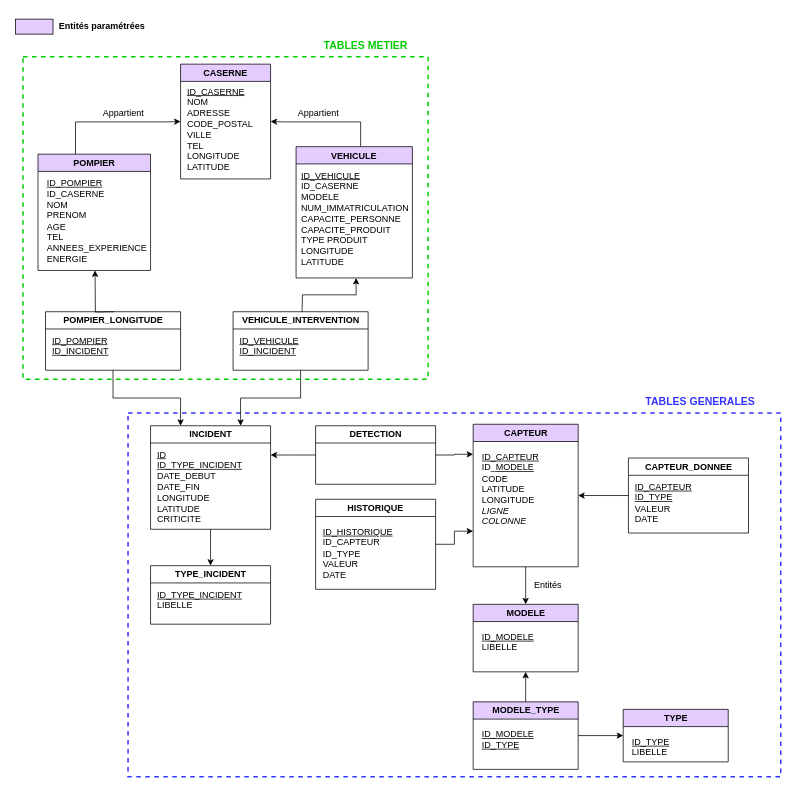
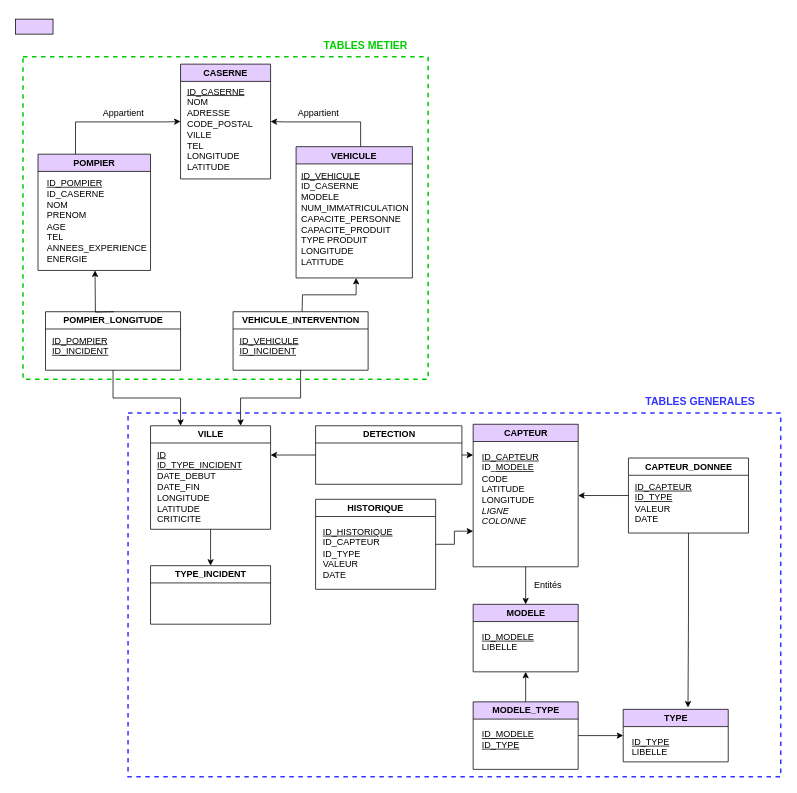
  <mxCell id="0" />
  <mxCell id="1" parent="0" />
  <mxCell id="2" value="" style="rounded=0;whiteSpace=wrap;html=1;fillColor=none;strokeColor=#3333FF;strokeWidth=2;dashed=1;" vertex="1" parent="1"><mxGeometry x="170" y="550" width="870" height="485" as="geometry" /></mxCell>
  <mxCell id="3" value="CASERNE" style="swimlane;fillColor=#E5CCFF;" parent="1" vertex="1"><mxGeometry x="240" y="85" width="120" height="153" as="geometry" /></mxCell>
  <mxCell id="4" value="&lt;u&gt;ID_CASERNE&lt;/u&gt;&lt;div align=&quot;left&quot;&gt;NOM&lt;/div&gt;&lt;div align=&quot;left&quot;&gt;ADRESSE&lt;/div&gt;&lt;div align=&quot;left&quot;&gt;CODE_POSTAL&lt;br&gt;&lt;/div&gt;&lt;div align=&quot;left&quot;&gt;VILLE&lt;br&gt;&lt;/div&gt;&lt;div align=&quot;left&quot;&gt;TEL&lt;/div&gt;&lt;div align=&quot;left&quot;&gt;LONGITUDE&lt;/div&gt;&lt;div align=&quot;left&quot;&gt;LATITUDE&lt;br&gt;&lt;/div&gt;&lt;div align=&quot;left&quot;&gt;&lt;u&gt;&lt;br&gt;&lt;/u&gt;&lt;/div&gt;" style="text;html=1;align=left;verticalAlign=top;resizable=0;points=[];autosize=1;strokeColor=none;fillColor=none;" parent="3" vertex="1"><mxGeometry x="7" y="23" width="100" height="130" as="geometry" /></mxCell>
  <mxCell id="5" style="edgeStyle=orthogonalEdgeStyle;rounded=0;orthogonalLoop=1;jettySize=auto;html=1;entryX=1;entryY=0.5;entryDx=0;entryDy=0;" parent="1" source="6" target="3" edge="1"><mxGeometry relative="1" as="geometry"><Array as="points"><mxPoint x="480" y="162" /><mxPoint x="380" y="162" /></Array></mxGeometry></mxCell>
  <mxCell id="6" value="VEHICULE" style="swimlane;startSize=23;fillColor=#E5CCFF;" parent="1" vertex="1"><mxGeometry x="394" y="195" width="155" height="175" as="geometry" /></mxCell>
  <mxCell id="7" value="&lt;div align=&quot;left&quot;&gt;&lt;u&gt;ID_VEHICULE&lt;/u&gt;&lt;/div&gt;&lt;div align=&quot;left&quot;&gt;ID_CASERNE&lt;u&gt;&lt;br&gt;&lt;/u&gt;&lt;/div&gt;&lt;div align=&quot;left&quot;&gt;MODELE&lt;/div&gt;&lt;div align=&quot;left&quot;&gt;NUM_IMMATRICULATION&lt;/div&gt;&lt;div align=&quot;left&quot;&gt;CAPACITE_PERSONNE&lt;/div&gt;&lt;div align=&quot;left&quot;&gt;CAPACITE_PRODUIT&lt;br&gt;&lt;/div&gt;&lt;div align=&quot;left&quot;&gt;TYPE PRODUIT&lt;/div&gt;&lt;div align=&quot;left&quot;&gt;LONGITUDE&lt;/div&gt;&lt;div align=&quot;left&quot;&gt;LATITUDE&lt;br&gt;&lt;/div&gt;&lt;div align=&quot;left&quot;&gt;&lt;br&gt;&lt;/div&gt;" style="text;html=1;align=left;verticalAlign=top;resizable=0;points=[];autosize=1;strokeColor=none;fillColor=none;" parent="6" vertex="1"><mxGeometry x="5" y="25" width="150" height="150" as="geometry" /></mxCell>
  <mxCell id="8" style="edgeStyle=orthogonalEdgeStyle;rounded=0;orthogonalLoop=1;jettySize=auto;html=1;entryX=0;entryY=0.5;entryDx=0;entryDy=0;" parent="1" source="9" target="3" edge="1"><mxGeometry relative="1" as="geometry"><Array as="points"><mxPoint x="100" y="162" /><mxPoint x="220" y="162" /></Array></mxGeometry></mxCell>
  <mxCell id="9" value="POMPIER" style="swimlane;fillColor=#E5CCFF;" parent="1" vertex="1"><mxGeometry x="50" y="205" width="150" height="155" as="geometry" /></mxCell>
  <mxCell id="10" value="&lt;div align=&quot;left&quot;&gt;&lt;u&gt;ID_POMPIER&lt;/u&gt;&lt;/div&gt;&lt;div align=&quot;left&quot;&gt;ID_CASERNE&lt;u&gt;&lt;br&gt;&lt;/u&gt;&lt;/div&gt;&lt;div align=&quot;left&quot;&gt;NOM&lt;/div&gt;&lt;div align=&quot;left&quot;&gt;PRENOM&lt;/div&gt;&lt;div align=&quot;left&quot;&gt;AGE&lt;br&gt;&lt;/div&gt;&lt;div&gt;TEL&lt;/div&gt;&lt;div&gt;ANNEES_EXPERIENCE&lt;br&gt;&lt;/div&gt;&lt;div&gt;ENERGIE&lt;br&gt;&lt;/div&gt;" style="text;html=1;align=left;verticalAlign=top;resizable=0;points=[];autosize=1;strokeColor=none;fillColor=none;" parent="9" vertex="1"><mxGeometry x="10" y="25" width="140" height="120" as="geometry" /></mxCell>
  <mxCell id="11" style="edgeStyle=orthogonalEdgeStyle;rounded=0;orthogonalLoop=1;jettySize=auto;html=1;exitX=0.5;exitY=0;exitDx=0;exitDy=0;entryX=0.5;entryY=1;entryDx=0;entryDy=0;" parent="1" edge="1"><mxGeometry relative="1" as="geometry"><mxPoint x="151" y="415" as="sourcePoint" /><mxPoint x="126" y="360" as="targetPoint" /></mxGeometry></mxCell>
  <mxCell id="12" style="edgeStyle=orthogonalEdgeStyle;rounded=0;orthogonalLoop=1;jettySize=auto;html=1;" parent="1" target="7" edge="1"><mxGeometry relative="1" as="geometry"><mxPoint x="402" y="415" as="sourcePoint" /><mxPoint x="447" y="365" as="targetPoint" /></mxGeometry></mxCell>
  <mxCell id="13" style="edgeStyle=orthogonalEdgeStyle;rounded=0;orthogonalLoop=1;jettySize=auto;html=1;exitX=0.5;exitY=1;exitDx=0;exitDy=0;entryX=0.75;entryY=0;entryDx=0;entryDy=0;" parent="1" source="14" target="30" edge="1"><mxGeometry relative="1" as="geometry" /></mxCell>
  <mxCell id="14" value="VEHICULE_INTERVENTION" style="swimlane;fontFamily=Helvetica;fontSize=12;fontColor=default;fillColor=none;gradientColor=none;html=1;startSize=23;" parent="1" vertex="1"><mxGeometry x="310" y="415" width="180" height="78" as="geometry" /></mxCell>
  <mxCell id="15" value="&lt;div align=&quot;left&quot;&gt;&lt;u&gt;ID_VEHICULE&lt;/u&gt;&lt;/div&gt;&lt;div align=&quot;left&quot;&gt;&lt;u&gt;ID_INCIDENT&lt;br&gt;&lt;/u&gt;&lt;/div&gt;" style="text;html=1;align=left;verticalAlign=top;resizable=0;points=[];autosize=1;strokeColor=none;fillColor=none;" parent="14" vertex="1"><mxGeometry x="7" y="25" width="90" height="30" as="geometry" /></mxCell>
  <mxCell id="16" style="edgeStyle=orthogonalEdgeStyle;rounded=0;orthogonalLoop=1;jettySize=auto;html=1;entryX=0.5;entryY=0;entryDx=0;entryDy=0;" edge="1" parent="1" source="17" target="39"><mxGeometry relative="1" as="geometry" /></mxCell>
  <mxCell id="17" value="CAPTEUR" style="swimlane;fontFamily=Helvetica;fontSize=12;fontColor=default;fillColor=#E5CCFF;gradientColor=none;html=1;" parent="1" vertex="1"><mxGeometry x="630" y="565" width="140" height="190" as="geometry" /></mxCell>
  <mxCell id="18" value="&lt;div align=&quot;left&quot;&gt;&lt;u&gt;ID_CAPTEUR&lt;/u&gt;&lt;/div&gt;&lt;div align=&quot;left&quot;&gt;ID_&lt;u&gt;MODELE&lt;br&gt;&lt;/u&gt;&lt;/div&gt;&lt;div align=&quot;left&quot;&gt;CODE&lt;/div&gt;&lt;div&gt;LATITUDE&lt;/div&gt;&lt;div&gt;LONGITUDE&lt;/div&gt;&lt;div&gt;&lt;i&gt;LIGNE&lt;/i&gt;&lt;/div&gt;&lt;div&gt;&lt;i&gt;COLONNE&lt;/i&gt;&lt;/div&gt;&lt;div&gt;&lt;br&gt;&lt;/div&gt;&lt;div&gt;&lt;br&gt;&lt;/div&gt;" style="text;html=1;align=left;verticalAlign=top;resizable=0;points=[];autosize=1;strokeColor=none;fillColor=none;" parent="17" vertex="1"><mxGeometry x="10" y="30" width="90" height="130" as="geometry" /></mxCell>
  <mxCell id="19" style="edgeStyle=orthogonalEdgeStyle;rounded=0;orthogonalLoop=1;jettySize=auto;html=1;" edge="1" parent="1" source="21" target="39"><mxGeometry relative="1" as="geometry" /></mxCell>
  <mxCell id="20" style="edgeStyle=orthogonalEdgeStyle;rounded=0;orthogonalLoop=1;jettySize=auto;html=1;entryX=0;entryY=0.5;entryDx=0;entryDy=0;" edge="1" parent="1" source="21" target="41"><mxGeometry relative="1" as="geometry" /></mxCell>
  <mxCell id="21" value="MODELE_TYPE" style="swimlane;fontFamily=Helvetica;fontSize=12;fontColor=default;fillColor=#E5CCFF;gradientColor=none;html=1;" parent="1" vertex="1"><mxGeometry x="630" y="935" width="140" height="90" as="geometry" /></mxCell>
  <mxCell id="22" value="&lt;div align=&quot;left&quot;&gt;&lt;u&gt;ID_MODELE&lt;/u&gt;&lt;/div&gt;&lt;u&gt;ID_TYPE&lt;/u&gt;&lt;br&gt;&lt;div&gt;&lt;br&gt;&lt;/div&gt;&lt;div&gt;&lt;br&gt;&lt;/div&gt;" style="text;html=1;align=left;verticalAlign=top;resizable=0;points=[];autosize=1;strokeColor=none;fillColor=none;" parent="21" vertex="1"><mxGeometry x="10" y="30" width="80" height="60" as="geometry" /></mxCell>
  <mxCell id="23" style="edgeStyle=orthogonalEdgeStyle;rounded=0;orthogonalLoop=1;jettySize=auto;html=1;exitX=1;exitY=0.5;exitDx=0;exitDy=0;entryX=0;entryY=0.75;entryDx=0;entryDy=0;" edge="1" parent="1" source="24" target="17"><mxGeometry relative="1" as="geometry" /></mxCell>
  <mxCell id="24" value="HISTORIQUE" style="swimlane;startSize=23;" parent="1" vertex="1"><mxGeometry x="420" y="665" width="160" height="120" as="geometry" /></mxCell>
  <mxCell id="25" value="&lt;div align=&quot;left&quot;&gt;&lt;u&gt;ID_HISTORIQUE&lt;/u&gt;&lt;/div&gt;&lt;div align=&quot;left&quot;&gt;ID_CAPTEUR&lt;u&gt;&lt;br&gt;&lt;/u&gt;&lt;/div&gt;&lt;div&gt;ID_TYPE&lt;br&gt;&lt;div&gt;VALEUR&lt;/div&gt;&lt;div&gt;DATE&lt;/div&gt;&lt;/div&gt;" style="text;html=1;align=left;verticalAlign=top;resizable=0;points=[];autosize=1;strokeColor=none;fillColor=none;" parent="24" vertex="1"><mxGeometry x="8" y="30" width="100" height="80" as="geometry" /></mxCell>
  <mxCell id="26" value="" style="rounded=0;whiteSpace=wrap;html=1;fontFamily=Helvetica;fontSize=12;fontColor=default;fillColor=#E5CCFF;gradientColor=none;" parent="1" vertex="1"><mxGeometry x="20" y="25" width="50" height="20" as="geometry" /></mxCell>
- <mxCell id="27" value="Entités paramétrées" style="text;html=1;strokeColor=none;fillColor=none;align=left;verticalAlign=middle;whiteSpace=wrap;rounded=0;fontFamily=Helvetica;fontSize=12;fontColor=default;fontStyle=1" parent="1" vertex="1"><mxGeometry x="76" y="20" width="140" height="30" as="geometry" /></mxCell>
  <mxCell id="28" value="Appartient" style="text;html=1;strokeColor=none;fillColor=none;align=center;verticalAlign=middle;whiteSpace=wrap;rounded=0;" parent="1" vertex="1"><mxGeometry x="134" y="135" width="60" height="30" as="geometry" /></mxCell>
  <mxCell id="29" value="Appartient" style="text;html=1;strokeColor=none;fillColor=none;align=center;verticalAlign=middle;whiteSpace=wrap;rounded=0;" parent="1" vertex="1"><mxGeometry x="394" y="135" width="60" height="30" as="geometry" /></mxCell>
- <mxCell id="30" value="INCIDENT" style="swimlane;fontFamily=Helvetica;fontSize=12;fontColor=default;fillColor=none;gradientColor=none;html=1;" parent="1" vertex="1"><mxGeometry x="200" y="567" width="160" height="138" as="geometry" /></mxCell>
+ <mxCell id="30" value="VILLE" style="swimlane;fontFamily=Helvetica;fontSize=12;fontColor=default;fillColor=none;gradientColor=none;html=1;" parent="1" vertex="1"><mxGeometry x="200" y="567" width="160" height="138" as="geometry" /></mxCell>
  <mxCell id="31" value="&lt;div align=&quot;left&quot;&gt;&lt;u&gt;ID&lt;/u&gt;&lt;/div&gt;&lt;div align=&quot;left&quot;&gt;&lt;u&gt;ID_TYPE_INCIDENT&lt;/u&gt;&lt;br&gt;&lt;/div&gt;&lt;div&gt;DATE_DEBUT&lt;/div&gt;&lt;div&gt;DATE_FIN&lt;/div&gt;&lt;div&gt;LONGITUDE&lt;/div&gt;&lt;div&gt;LATITUDE&lt;br&gt;&lt;/div&gt;&lt;div&gt;CRITICITE&lt;br&gt;&lt;/div&gt;" style="text;html=1;align=left;verticalAlign=top;resizable=0;points=[];autosize=1;strokeColor=none;fillColor=none;" parent="30" vertex="1"><mxGeometry x="7" y="25" width="120" height="100" as="geometry" /></mxCell>
  <mxCell id="32" style="edgeStyle=orthogonalEdgeStyle;rounded=0;orthogonalLoop=1;jettySize=auto;html=1;exitX=0.5;exitY=1;exitDx=0;exitDy=0;entryX=0.25;entryY=0;entryDx=0;entryDy=0;" parent="1" source="33" target="30" edge="1"><mxGeometry relative="1" as="geometry" /></mxCell>
  <mxCell id="33" value="POMPIER_LONGITUDE" style="swimlane;fontFamily=Helvetica;fontSize=12;fontColor=default;fillColor=none;gradientColor=none;html=1;startSize=23;" parent="1" vertex="1"><mxGeometry x="60" y="415" width="180" height="78" as="geometry" /></mxCell>
  <mxCell id="34" value="&lt;div align=&quot;left&quot;&gt;&lt;u&gt;ID_POMPIER&lt;/u&gt;&lt;/div&gt;&lt;div align=&quot;left&quot;&gt;&lt;u&gt;ID_INCIDENT&lt;/u&gt;&lt;/div&gt;" style="text;html=1;align=left;verticalAlign=top;resizable=0;points=[];autosize=1;strokeColor=none;fillColor=none;" parent="33" vertex="1"><mxGeometry x="7" y="25" width="80" height="30" as="geometry" /></mxCell>
  <mxCell id="35" style="edgeStyle=orthogonalEdgeStyle;rounded=0;orthogonalLoop=1;jettySize=auto;html=1;" parent="1" source="37" edge="1"><mxGeometry relative="1" as="geometry"><mxPoint x="360" y="606" as="targetPoint" /></mxGeometry></mxCell>
  <mxCell id="36" style="edgeStyle=orthogonalEdgeStyle;rounded=0;orthogonalLoop=1;jettySize=auto;html=1;" parent="1" source="37" edge="1" target="17"><mxGeometry relative="1" as="geometry"><mxPoint x="630" y="605" as="targetPoint" /><mxPoint x="580" y="606" as="sourcePoint" /><Array as="points"><mxPoint x="605" y="606" /><mxPoint x="605" y="605" /></Array></mxGeometry></mxCell>
- <mxCell id="37" value="DETECTION" style="swimlane;fontFamily=Helvetica;fontSize=12;fontColor=default;fillColor=none;gradientColor=none;html=1;" parent="1" vertex="1"><mxGeometry x="420" y="567" width="160" height="78" as="geometry" /></mxCell>
+ <mxCell id="37" value="DETECTION" style="swimlane;fontFamily=Helvetica;fontSize=12;fontColor=default;fillColor=none;gradientColor=none;html=1;" parent="1" vertex="1"><mxGeometry x="420" y="567" width="195" height="78" as="geometry" /></mxCell>
  <mxCell id="38" value="Entités" style="text;html=1;strokeColor=none;fillColor=none;align=center;verticalAlign=middle;whiteSpace=wrap;rounded=0;" parent="1" vertex="1"><mxGeometry x="700" y="765" width="60" height="30" as="geometry" /></mxCell>
  <mxCell id="39" value="MODELE" style="swimlane;fontFamily=Helvetica;fontSize=12;fontColor=default;fillColor=#E5CCFF;gradientColor=none;html=1;" vertex="1" parent="1"><mxGeometry x="630" y="805" width="140" height="90" as="geometry" /></mxCell>
  <mxCell id="40" value="&lt;div align=&quot;left&quot;&gt;&lt;u&gt;ID_MODELE&lt;/u&gt;&lt;/div&gt;LIBELLE&lt;br&gt;&lt;div&gt;&lt;br&gt;&lt;/div&gt;&lt;div&gt;&lt;br&gt;&lt;/div&gt;" style="text;html=1;align=left;verticalAlign=top;resizable=0;points=[];autosize=1;strokeColor=none;fillColor=none;" vertex="1" parent="39"><mxGeometry x="10" y="30" width="80" height="60" as="geometry" /></mxCell>
  <mxCell id="41" value="TYPE" style="swimlane;fontFamily=Helvetica;fontSize=12;fontColor=default;fillColor=#E5CCFF;gradientColor=none;html=1;" vertex="1" parent="1"><mxGeometry x="830" y="945" width="140" height="70" as="geometry" /></mxCell>
  <mxCell id="42" value="&lt;div align=&quot;left&quot;&gt;&lt;u&gt;ID_TYPE&lt;/u&gt;&lt;/div&gt;LIBELLE&lt;br&gt;&lt;div&gt;&lt;br&gt;&lt;/div&gt;&lt;div&gt;&lt;br&gt;&lt;/div&gt;" style="text;html=1;align=left;verticalAlign=top;resizable=0;points=[];autosize=1;strokeColor=none;fillColor=none;" vertex="1" parent="41"><mxGeometry x="10" y="30" width="60" height="60" as="geometry" /></mxCell>
  <mxCell id="43" style="edgeStyle=orthogonalEdgeStyle;rounded=0;orthogonalLoop=1;jettySize=auto;html=1;entryX=1;entryY=0.5;entryDx=0;entryDy=0;" edge="1" parent="1" source="45" target="17"><mxGeometry relative="1" as="geometry" /></mxCell>
+ <mxCell id="44" style="edgeStyle=orthogonalEdgeStyle;rounded=0;orthogonalLoop=1;jettySize=auto;html=1;entryX=0.617;entryY=-0.035;entryDx=0;entryDy=0;entryPerimeter=0;" edge="1" parent="1" source="45" target="41"><mxGeometry relative="1" as="geometry" /></mxCell>
  <mxCell id="45" value="CAPTEUR_DONNEE" style="swimlane;fontFamily=Helvetica;fontSize=12;fontColor=default;fillColor=none;gradientColor=none;html=1;" vertex="1" parent="1"><mxGeometry x="837" y="610" width="160" height="100" as="geometry" /></mxCell>
  <mxCell id="46" value="&lt;div&gt;&lt;u&gt;ID_CAPTEUR&lt;/u&gt;&lt;/div&gt;&lt;div&gt;&lt;u&gt;ID_TYPE&lt;/u&gt;&lt;/div&gt;&lt;div&gt;VALEUR&lt;/div&gt;&lt;div&gt;DATE&lt;u&gt;&lt;br&gt;&lt;/u&gt;&lt;/div&gt;" style="text;html=1;align=left;verticalAlign=top;resizable=0;points=[];autosize=1;strokeColor=none;fillColor=none;" vertex="1" parent="45"><mxGeometry x="7" y="25" width="90" height="60" as="geometry" /></mxCell>
  <mxCell id="47" value="TABLES GENERALES" style="text;html=1;strokeColor=none;fillColor=none;align=center;verticalAlign=middle;whiteSpace=wrap;rounded=0;dashed=1;fontStyle=1;fontSize=14;fontColor=#3333FF;" vertex="1" parent="1"><mxGeometry x="850" y="520" width="166" height="30" as="geometry" /></mxCell>
  <mxCell id="48" value="" style="rounded=0;whiteSpace=wrap;html=1;dashed=1;fontSize=14;fontColor=#00CC00;strokeColor=#00CC00;strokeWidth=2;fillColor=none;" vertex="1" parent="1"><mxGeometry x="30" y="75" width="540" height="430" as="geometry" /></mxCell>
  <mxCell id="49" value="TABLES METIER" style="text;html=1;strokeColor=none;fillColor=none;align=center;verticalAlign=middle;whiteSpace=wrap;rounded=0;dashed=1;fontStyle=1;fontSize=14;fontColor=#00CC00;" vertex="1" parent="1"><mxGeometry x="404" y="45" width="166" height="30" as="geometry" /></mxCell>
  <mxCell id="50" style="edgeStyle=orthogonalEdgeStyle;rounded=0;orthogonalLoop=1;jettySize=auto;html=1;exitX=0.5;exitY=1;exitDx=0;exitDy=0;entryX=0.5;entryY=0;entryDx=0;entryDy=0;fontSize=14;fontColor=#00CC00;" edge="1" parent="1" source="30" target="51"><mxGeometry relative="1" as="geometry"><mxPoint x="280" y="819" as="sourcePoint" /></mxGeometry></mxCell>
  <mxCell id="51" value="TYPE_INCIDENT" style="swimlane;fontFamily=Helvetica;fontSize=12;fontColor=default;fillColor=none;gradientColor=none;html=1;startSize=23;" vertex="1" parent="1"><mxGeometry x="200" y="753.5" width="160" height="78" as="geometry" /></mxCell>
- <mxCell id="52" value="&lt;div align=&quot;left&quot;&gt;&lt;u&gt;ID_TYPE_INCIDENT&lt;/u&gt;&lt;/div&gt;LIBELLE" style="text;html=1;align=left;verticalAlign=top;resizable=0;points=[];autosize=1;strokeColor=none;fillColor=none;" vertex="1" parent="51"><mxGeometry x="7" y="25" width="120" height="30" as="geometry" /></mxCell>
